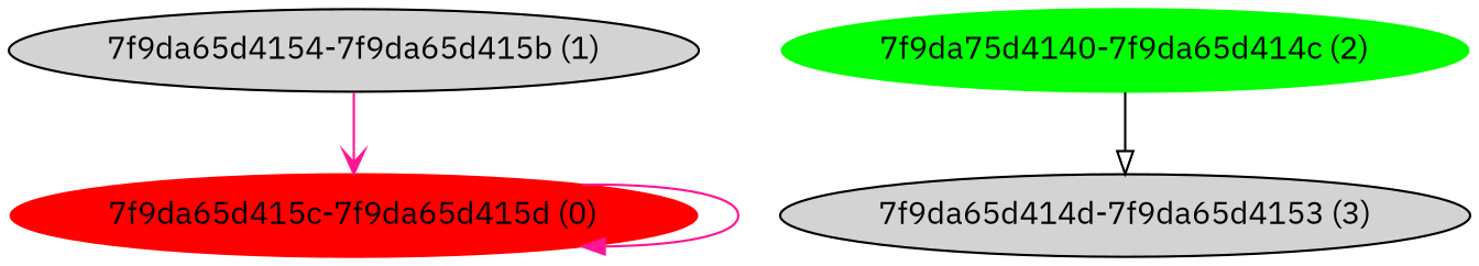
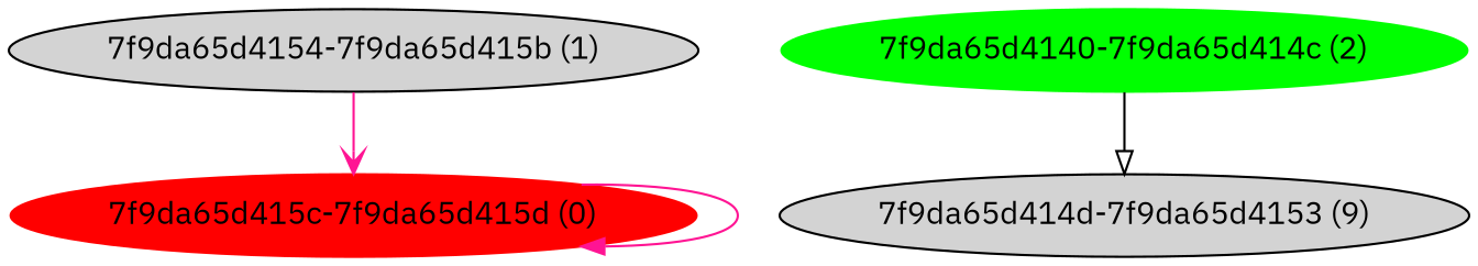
  digraph {
    fontname="IBM Plex Sans"
    node [fontname="IBM Plex Sans" style=filled]
    edge [color=deeppink fontname="IBM Plex Sans"]
    n1 [color=red label="7f9da65d415c-7f9da65d415d (0)"]
    n2 [label="7f9da65d4154-7f9da65d415b (1)"]
-   n3 [color=green label="7f9da75d4140-7f9da65d414c (2)"]
-   n4 [label="7f9da65d414d-7f9da65d4153 (3)"]
+   n3 [color=green label="7f9da65d4140-7f9da65d414c (2)"]
+   n4 [label="7f9da65d414d-7f9da65d4153 (9)"]
    n1 -> n1 [arrowhead=normal]
    n2 -> n1 [arrowhead=vee]
    n3 -> n4 [arrowhead=onormal color=black]
  }
